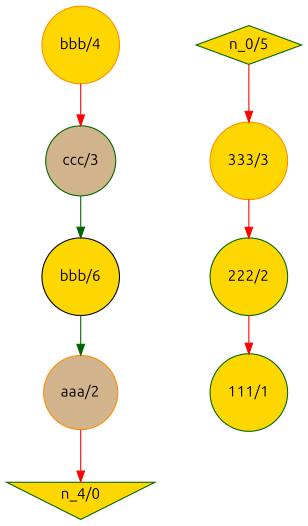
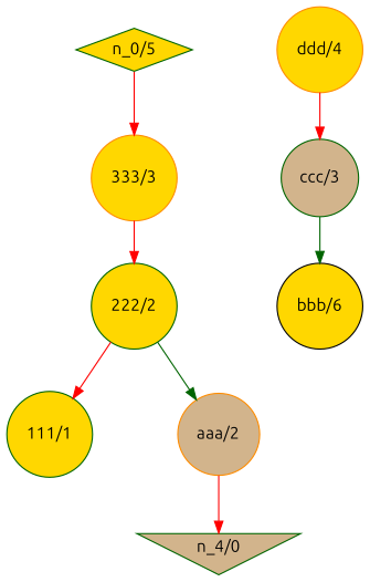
  digraph {
    fontname=Ubuntu
    nodesep=1.0
    node [color=darkgreen fillcolor=gold fontname=Ubuntu shape=circle style=filled]
    edge [color=red fontname=Ubuntu]
-   n1 [label="n_4/0" shape=invtriangle]
+   n1 [fillcolor=tan label="n_4/0" shape=invtriangle]
    n2 [label="111/1"]
    n3 [label="222/2"]
    n4 [color=darkorange label="333/3"]
    n5 [color=darkorange fillcolor=tan label="aaa/2"]
    n6 [color=black label="bbb/6"]
    n7 [fillcolor=tan label="ccc/3"]
-   n8 [color=darkorange label="bbb/4"]
+   n8 [color=darkorange label="ddd/4"]
    n9 [label="n_0/5" shape=diamond]
    n3 -> n2
    n4 -> n3
    n5 -> n1
-   n6 -> n5 [color=darkgreen]
+   n3 -> n5 [color=darkgreen]
    n7 -> n6 [color=darkgreen]
    n8 -> n7
    n9 -> n4
  }
